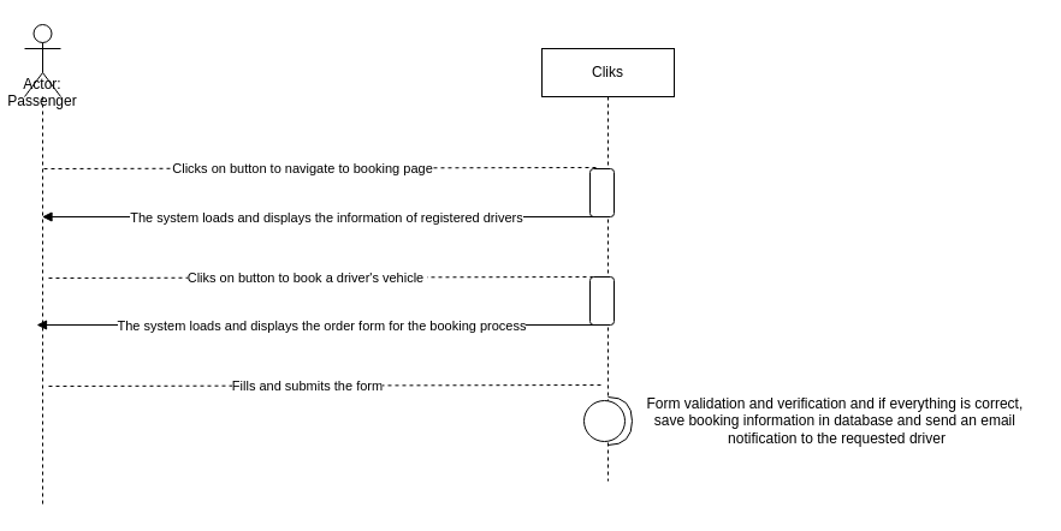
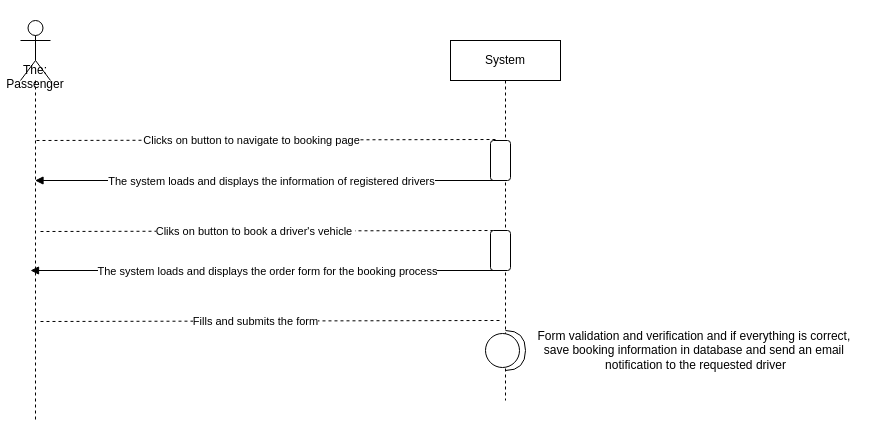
  <mxCell id="0" />
  <mxCell id="1" parent="0" />
- <mxCell id="2" value="Actor: Passenger" style="shape=umlLifeline;participant=umlActor;perimeter=lifelinePerimeter;whiteSpace=wrap;html=1;container=1;collapsible=0;recursiveResize=0;verticalAlign=top;spacingTop=36;outlineConnect=0;size=60;" vertex="1" parent="1"><mxGeometry x="20" y="20" width="30" height="400" as="geometry" /></mxCell>
+ <mxCell id="2" value="The: Passenger" style="shape=umlLifeline;participant=umlActor;perimeter=lifelinePerimeter;whiteSpace=wrap;html=1;container=1;collapsible=0;recursiveResize=0;verticalAlign=top;spacingTop=36;outlineConnect=0;size=60;" vertex="1" parent="1"><mxGeometry x="20" y="20" width="30" height="400" as="geometry" /></mxCell>
  <mxCell id="3" value="" style="endArrow=none;dashed=1;html=1;rounded=0;" edge="1" parent="2"><mxGeometry width="50" height="50" relative="1" as="geometry"><mxPoint x="16" y="120" as="sourcePoint" /><mxPoint x="475.5" y="119" as="targetPoint" /></mxGeometry></mxCell>
  <mxCell id="4" value="Clicks on button to navigate to booking page" style="edgeLabel;html=1;align=center;verticalAlign=middle;resizable=0;points=[];" vertex="1" connectable="0" parent="3"><mxGeometry x="-0.147" y="-4" relative="1" as="geometry"><mxPoint x="18" y="-4" as="offset" /></mxGeometry></mxCell>
  <mxCell id="5" value="" style="endArrow=none;dashed=1;html=1;rounded=0;" edge="1" parent="2"><mxGeometry width="50" height="50" relative="1" as="geometry"><mxPoint x="20" y="211" as="sourcePoint" /><mxPoint x="479.5" y="210" as="targetPoint" /></mxGeometry></mxCell>
  <mxCell id="6" value="Cliks on button to book a driver's vehicle&amp;nbsp;" style="edgeLabel;html=1;align=center;verticalAlign=middle;resizable=0;points=[];" vertex="1" connectable="0" parent="5"><mxGeometry x="-0.147" y="-4" relative="1" as="geometry"><mxPoint x="18" y="-4" as="offset" /></mxGeometry></mxCell>
  <mxCell id="7" value="" style="endArrow=none;dashed=1;html=1;rounded=0;" edge="1" parent="2"><mxGeometry width="50" height="50" relative="1" as="geometry"><mxPoint x="20" y="301" as="sourcePoint" /><mxPoint x="479.5" y="300" as="targetPoint" /></mxGeometry></mxCell>
  <mxCell id="8" value="Fills and submits the form" style="edgeLabel;html=1;align=center;verticalAlign=middle;resizable=0;points=[];" vertex="1" connectable="0" parent="7"><mxGeometry x="-0.147" y="-4" relative="1" as="geometry"><mxPoint x="18" y="-4" as="offset" /></mxGeometry></mxCell>
- <mxCell id="9" value="Cliks" style="shape=umlLifeline;perimeter=lifelinePerimeter;whiteSpace=wrap;html=1;container=1;collapsible=0;recursiveResize=0;outlineConnect=0;" vertex="1" parent="1"><mxGeometry x="450" y="40" width="110" height="360" as="geometry" /></mxCell>
+ <mxCell id="9" value="System" style="shape=umlLifeline;perimeter=lifelinePerimeter;whiteSpace=wrap;html=1;container=1;collapsible=0;recursiveResize=0;outlineConnect=0;" vertex="1" parent="1"><mxGeometry x="450" y="40" width="110" height="360" as="geometry" /></mxCell>
  <mxCell id="10" value="" style="rounded=1;whiteSpace=wrap;html=1;rotation=90;" vertex="1" parent="9"><mxGeometry x="30" y="110" width="40" height="20" as="geometry" /></mxCell>
  <mxCell id="11" value="" style="rounded=1;whiteSpace=wrap;html=1;rotation=90;" vertex="1" parent="9"><mxGeometry x="30" y="200" width="40" height="20" as="geometry" /></mxCell>
  <mxCell id="12" value="" style="shape=providedRequiredInterface;html=1;verticalLabelPosition=bottom;sketch=0;" vertex="1" parent="9"><mxGeometry x="35" y="290" width="40" height="40" as="geometry" /></mxCell>
  <mxCell id="13" value="" style="html=1;verticalAlign=bottom;endArrow=block;rounded=0;" edge="1" parent="1"><mxGeometry width="80" relative="1" as="geometry"><mxPoint x="499.5" y="180" as="sourcePoint" /><mxPoint x="34.5" y="180" as="targetPoint" /><Array as="points"><mxPoint x="420" y="180" /></Array></mxGeometry></mxCell>
  <mxCell id="14" value="The system loads and displays the information of registered drivers" style="edgeLabel;html=1;align=center;verticalAlign=middle;resizable=0;points=[];" vertex="1" connectable="0" parent="13"><mxGeometry x="0.176" relative="1" as="geometry"><mxPoint x="44" as="offset" /></mxGeometry></mxCell>
  <mxCell id="15" value="" style="html=1;verticalAlign=bottom;endArrow=block;rounded=0;" edge="1" parent="1"><mxGeometry width="80" relative="1" as="geometry"><mxPoint x="495" y="270" as="sourcePoint" /><mxPoint x="30" y="270" as="targetPoint" /><Array as="points"><mxPoint x="415.5" y="270" /></Array></mxGeometry></mxCell>
  <mxCell id="16" value="The system loads and displays the order form for the booking process" style="edgeLabel;html=1;align=center;verticalAlign=middle;resizable=0;points=[];" vertex="1" connectable="0" parent="15"><mxGeometry x="0.176" relative="1" as="geometry"><mxPoint x="44" as="offset" /></mxGeometry></mxCell>
  <mxCell id="17" value="Form validation and verification and if everything is correct,&amp;nbsp;&lt;br&gt;save booking information in database and send an email&amp;nbsp;&lt;br&gt;notification to the requested driver" style="text;html=1;align=center;verticalAlign=middle;resizable=0;points=[];autosize=1;strokeColor=none;fillColor=none;" vertex="1" parent="1"><mxGeometry x="530" y="325" width="330" height="50" as="geometry" /></mxCell>
